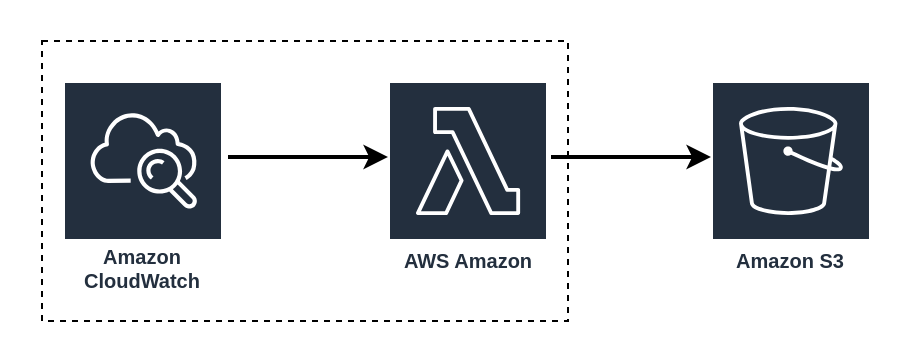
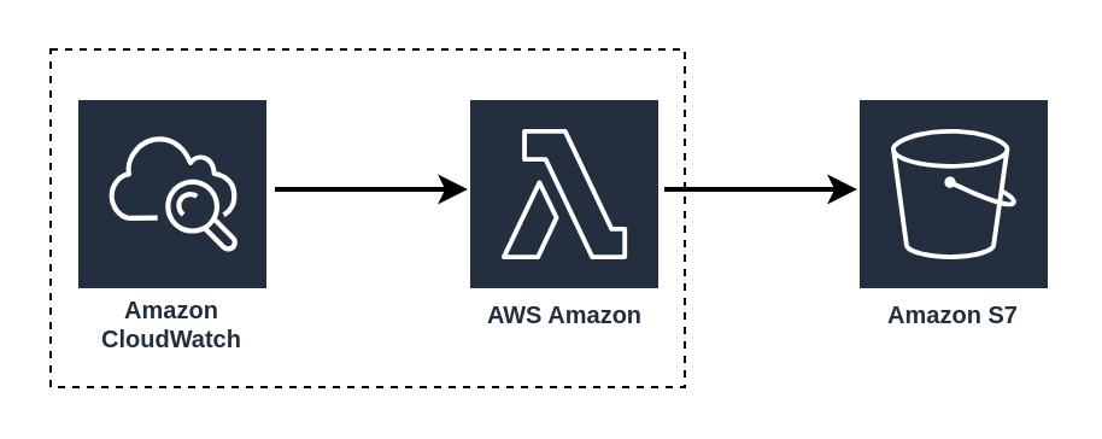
  <mxCell id="0" />
  <mxCell id="1" parent="0" />
  <mxCell id="2" value="" style="rounded=0;whiteSpace=wrap;html=1;dashed=1;fillColor=#ffffff;" vertex="1" parent="1"><mxGeometry x="20.5" y="20" width="263" height="140" as="geometry" /></mxCell>
  <mxCell id="3" value="AWS Amazon" style="outlineConnect=0;fontColor=#232F3E;gradientColor=none;strokeColor=#ffffff;fillColor=#232F3E;dashed=0;verticalLabelPosition=middle;verticalAlign=bottom;align=center;html=1;whiteSpace=wrap;fontSize=10;fontStyle=1;spacing=3;shape=mxgraph.aws4.productIcon;prIcon=mxgraph.aws4.lambda;" vertex="1" parent="1"><mxGeometry x="193.5" y="40" width="80" height="100" as="geometry" /></mxCell>
  <mxCell id="4" style="edgeStyle=orthogonalEdgeStyle;rounded=0;orthogonalLoop=1;jettySize=auto;html=1;strokeWidth=2;" edge="1" parent="1"><mxGeometry relative="1" as="geometry"><mxPoint x="113.5" y="78" as="sourcePoint" /><mxPoint x="193.5" y="78" as="targetPoint" /></mxGeometry></mxCell>
  <mxCell id="5" value="Amazon CloudWatch" style="outlineConnect=0;fontColor=#232F3E;gradientColor=none;strokeColor=#ffffff;fillColor=#232F3E;dashed=0;verticalLabelPosition=middle;verticalAlign=bottom;align=center;html=1;whiteSpace=wrap;fontSize=10;fontStyle=1;spacing=3;shape=mxgraph.aws4.productIcon;prIcon=mxgraph.aws4.cloudwatch;" vertex="1" parent="1"><mxGeometry x="31" y="40" width="80" height="110" as="geometry" /></mxCell>
- <mxCell id="6" value="Amazon S3" style="outlineConnect=0;fontColor=#232F3E;gradientColor=none;strokeColor=#ffffff;fillColor=#232F3E;dashed=0;verticalLabelPosition=middle;verticalAlign=bottom;align=center;html=1;whiteSpace=wrap;fontSize=10;fontStyle=1;spacing=3;shape=mxgraph.aws4.productIcon;prIcon=mxgraph.aws4.s3;" vertex="1" parent="1"><mxGeometry x="355" y="40" width="80" height="100" as="geometry" /></mxCell>
+ <mxCell id="6" value="Amazon S7" style="outlineConnect=0;fontColor=#232F3E;gradientColor=none;strokeColor=#ffffff;fillColor=#232F3E;dashed=0;verticalLabelPosition=middle;verticalAlign=bottom;align=center;html=1;whiteSpace=wrap;fontSize=10;fontStyle=1;spacing=3;shape=mxgraph.aws4.productIcon;prIcon=mxgraph.aws4.s3;" vertex="1" parent="1"><mxGeometry x="355" y="40" width="80" height="100" as="geometry" /></mxCell>
  <mxCell id="7" style="edgeStyle=orthogonalEdgeStyle;rounded=0;orthogonalLoop=1;jettySize=auto;html=1;strokeWidth=2;" edge="1" parent="1"><mxGeometry relative="1" as="geometry"><mxPoint x="275" y="78" as="sourcePoint" /><mxPoint x="355" y="78" as="targetPoint" /></mxGeometry></mxCell>
